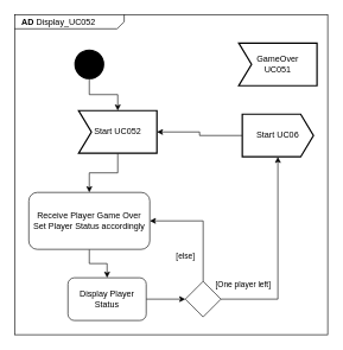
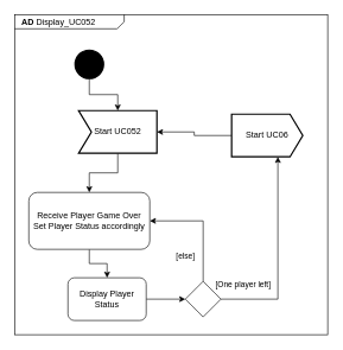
  <mxCell id="0" />
  <mxCell id="1" parent="0" />
  <mxCell id="2" value="&lt;p style=&quot;margin:0px;margin-top:4px;margin-left:10px;text-align:left;&quot;&gt;&lt;b&gt;AD &lt;/b&gt;Display_UC052&lt;/p&gt;" style="html=1;shape=mxgraph.sysml.package;html=1;overflow=fill;whiteSpace=wrap;labelX=154;" vertex="1" parent="1"><mxGeometry x="20" y="20" width="440" height="450" as="geometry" /></mxCell>
  <mxCell id="3" style="edgeStyle=orthogonalEdgeStyle;rounded=0;orthogonalLoop=1;jettySize=auto;html=1;" edge="1" parent="1" source="4" target="6"><mxGeometry relative="1" as="geometry" /></mxCell>
  <mxCell id="4" value="" style="shape=ellipse;html=1;fillColor=strokeColor;strokeWidth=2;verticalLabelPosition=bottom;verticalAlignment=top;perimeter=ellipsePerimeter;" vertex="1" parent="1"><mxGeometry x="105" y="70" width="40" height="40" as="geometry" /></mxCell>
  <mxCell id="5" style="edgeStyle=orthogonalEdgeStyle;rounded=0;orthogonalLoop=1;jettySize=auto;html=1;" edge="1" parent="1" source="6" target="11"><mxGeometry relative="1" as="geometry" /></mxCell>
  <mxCell id="6" value="Start UC052" style="html=1;shape=mxgraph.sysml.accEvent;strokeWidth=2;whiteSpace=wrap;align=center;" vertex="1" parent="1"><mxGeometry x="110" y="155" width="110" height="60" as="geometry" /></mxCell>
  <mxCell id="7" style="edgeStyle=orthogonalEdgeStyle;rounded=0;orthogonalLoop=1;jettySize=auto;html=1;" edge="1" parent="1" source="8" target="6"><mxGeometry relative="1" as="geometry" /></mxCell>
- <mxCell id="8" value="Start UC06" style="html=1;shape=mxgraph.sysml.sendSigAct;strokeWidth=2;whiteSpace=wrap;align=center;" vertex="1" parent="1"><mxGeometry x="340" y="160" width="100" height="60" as="geometry" /></mxCell>
- <mxCell id="9" value="GameOver&lt;br&gt;UC051" style="html=1;shape=mxgraph.sysml.accEvent;strokeWidth=2;whiteSpace=wrap;align=center;" vertex="1" parent="1"><mxGeometry x="335" y="60" width="110" height="60" as="geometry" /></mxCell>
+ <mxCell id="8" value="Start UC06" style="html=1;shape=mxgraph.sysml.sendSigAct;strokeWidth=2;whiteSpace=wrap;align=center;" vertex="1" parent="1"><mxGeometry x="325" y="160" width="100" height="60" as="geometry" /></mxCell>
  <mxCell id="10" style="edgeStyle=orthogonalEdgeStyle;rounded=0;orthogonalLoop=1;jettySize=auto;html=1;" edge="1" parent="1" source="11" target="13"><mxGeometry relative="1" as="geometry" /></mxCell>
  <mxCell id="11" value="Receive Player Game Over&lt;br&gt;Set Player Status accordingly" style="shape=rect;html=1;rounded=1;whiteSpace=wrap;align=center;" vertex="1" parent="1"><mxGeometry x="40" y="270" width="170" height="80" as="geometry" /></mxCell>
  <mxCell id="12" style="edgeStyle=orthogonalEdgeStyle;rounded=0;orthogonalLoop=1;jettySize=auto;html=1;" edge="1" parent="1" source="13" target="16"><mxGeometry relative="1" as="geometry" /></mxCell>
  <mxCell id="13" value="Display Player Status" style="shape=rect;html=1;rounded=1;whiteSpace=wrap;align=center;" vertex="1" parent="1"><mxGeometry x="95" y="390" width="110" height="60" as="geometry" /></mxCell>
  <mxCell id="14" value="[One player left]" style="edgeStyle=orthogonalEdgeStyle;rounded=0;orthogonalLoop=1;jettySize=auto;html=1;" edge="1" parent="1" source="16" target="8"><mxGeometry x="-0.778" y="20" relative="1" as="geometry"><Array as="points"><mxPoint x="390" y="420" /></Array><mxPoint as="offset" /></mxGeometry></mxCell>
  <mxCell id="15" value="[else]" style="edgeStyle=orthogonalEdgeStyle;rounded=0;orthogonalLoop=1;jettySize=auto;html=1;" edge="1" parent="1" source="16" target="11"><mxGeometry x="-0.562" y="25" relative="1" as="geometry"><Array as="points"><mxPoint x="285" y="310" /></Array><mxPoint as="offset" /></mxGeometry></mxCell>
  <mxCell id="16" value="" style="rhombus;whiteSpace=wrap;html=1;" vertex="1" parent="1"><mxGeometry x="260" y="395" width="50" height="50" as="geometry" /></mxCell>
